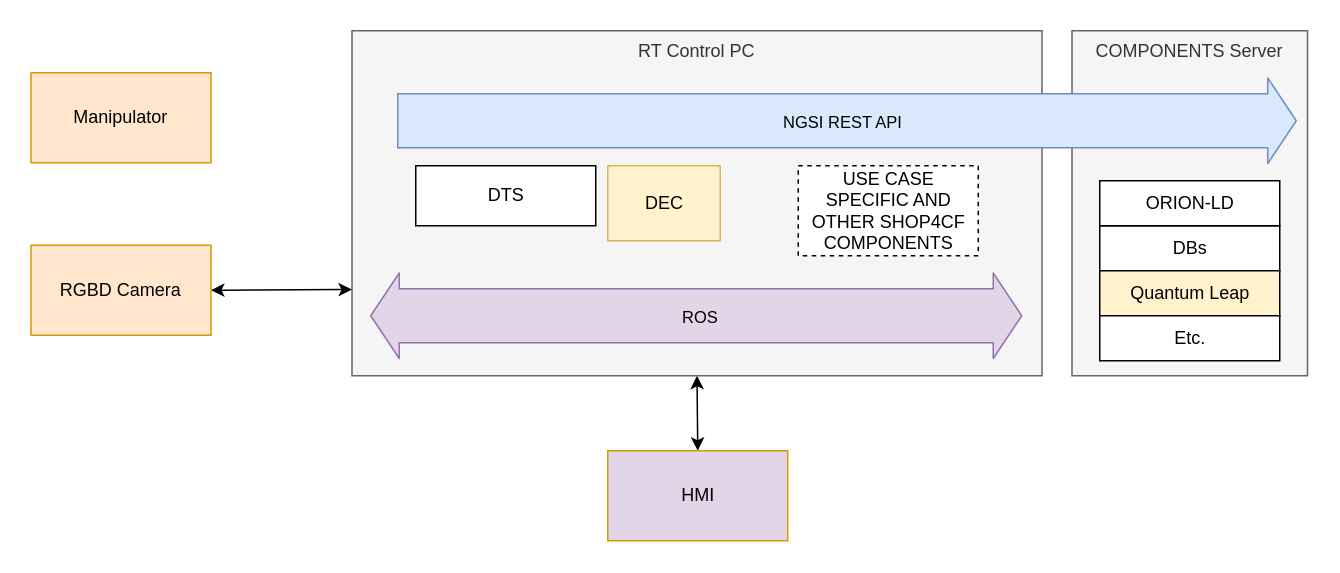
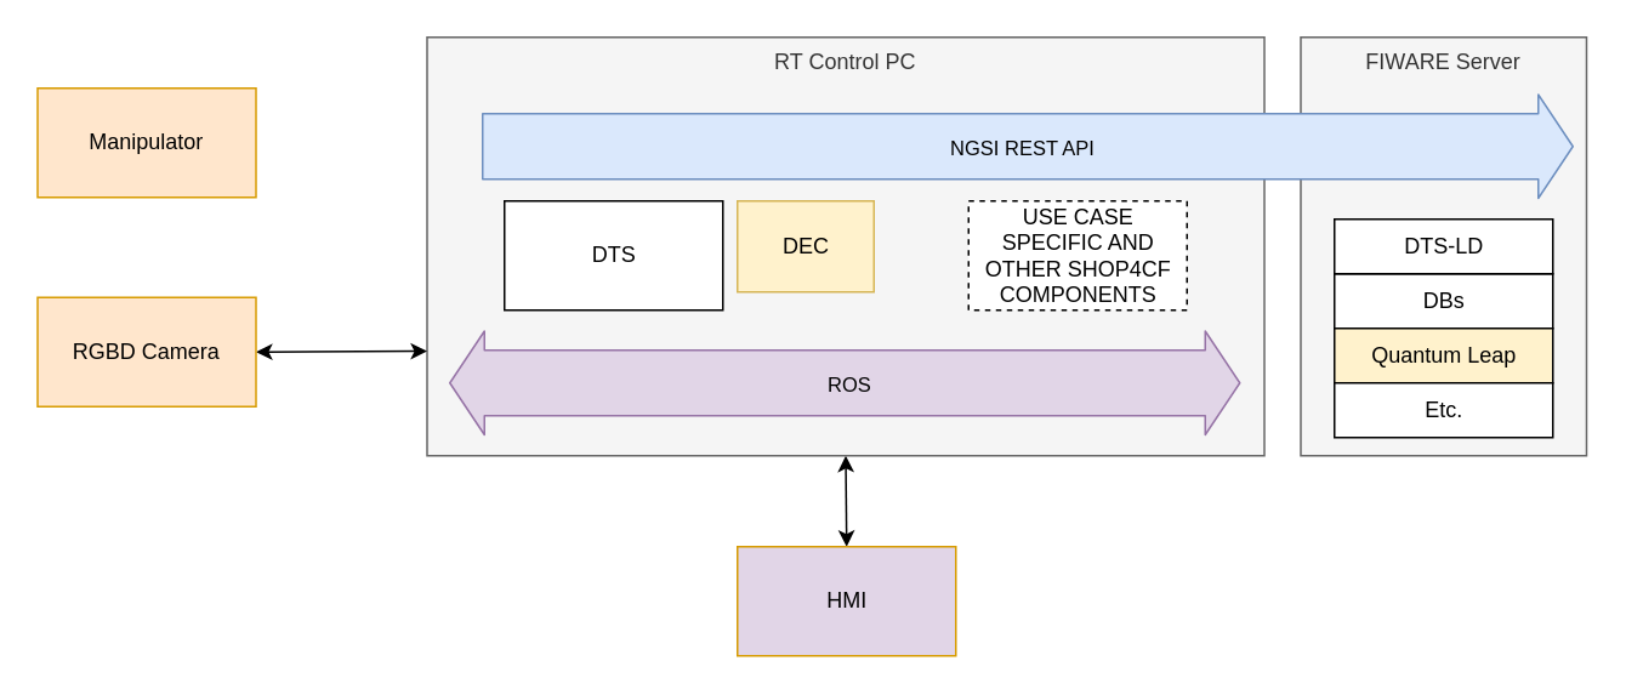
  <mxCell id="0" />
  <mxCell id="1" parent="0" />
- <mxCell id="2" value="COMPONENTS Server" style="rounded=0;whiteSpace=wrap;html=1;verticalAlign=top;fillColor=#f5f5f5;fontColor=#333333;strokeColor=#666666;" parent="1" vertex="1"><mxGeometry x="714" y="20" width="157" height="230" as="geometry" /></mxCell>
+ <mxCell id="2" value="FIWARE Server" style="rounded=0;whiteSpace=wrap;html=1;verticalAlign=top;fillColor=#f5f5f5;fontColor=#333333;strokeColor=#666666;" parent="1" vertex="1"><mxGeometry x="714" y="20" width="157" height="230" as="geometry" /></mxCell>
  <mxCell id="3" value="Manipulator" style="rounded=0;whiteSpace=wrap;html=1;fillColor=#ffe6cc;strokeColor=#d79b00;" parent="1" vertex="1"><mxGeometry x="20" y="48" width="120" height="60" as="geometry" /></mxCell>
  <mxCell id="4" style="edgeStyle=none;html=1;exitX=0.5;exitY=1;exitDx=0;exitDy=0;entryX=0.5;entryY=0;entryDx=0;entryDy=0;startArrow=classic;startFill=1;endSize=6;fillColor=default;" parent="1" source="5" target="19" edge="1"><mxGeometry relative="1" as="geometry" /></mxCell>
  <mxCell id="5" value="RT Control PC" style="rounded=0;whiteSpace=wrap;html=1;verticalAlign=top;fillColor=#f5f5f5;fontColor=#333333;strokeColor=#666666;" parent="1" vertex="1"><mxGeometry x="234" y="20" width="460" height="230" as="geometry" /></mxCell>
- <mxCell id="6" value="DTS" style="whiteSpace=wrap;html=1;" parent="1" vertex="1"><mxGeometry x="276.5" y="110" width="120" height="40" as="geometry" /></mxCell>
+ <mxCell id="6" value="DTS" style="whiteSpace=wrap;html=1;" parent="1" vertex="1"><mxGeometry x="276.5" y="110" width="120" height="60" as="geometry" /></mxCell>
  <mxCell id="7" value="DEC" style="whiteSpace=wrap;html=1;fillColor=#fff2cc;strokeColor=#d6b656;" parent="1" vertex="1"><mxGeometry x="404.5" y="110" width="75" height="50" as="geometry" /></mxCell>
  <mxCell id="8" value="" style="shape=flexArrow;endArrow=classic;startArrow=classic;html=1;endWidth=20;endSize=6;width=36;fillColor=#e1d5e7;strokeColor=#9673a6;" parent="1" edge="1"><mxGeometry width="100" height="100" relative="1" as="geometry"><mxPoint x="246" y="210" as="sourcePoint" /><mxPoint x="681" y="210" as="targetPoint" /></mxGeometry></mxCell>
  <mxCell id="9" value="ROS" style="edgeLabel;html=1;align=center;verticalAlign=middle;resizable=0;points=[];labelBackgroundColor=none;" parent="8" vertex="1" connectable="0"><mxGeometry x="-0.062" y="-3" relative="1" as="geometry"><mxPoint x="15" y="-3" as="offset" /></mxGeometry></mxCell>
  <mxCell id="10" value="USE CASE SPECIFIC AND OTHER SHOP4CF COMPONENTS" style="whiteSpace=wrap;html=1;dashed=1;" parent="1" vertex="1"><mxGeometry x="531.5" y="110" width="120" height="60" as="geometry" /></mxCell>
  <mxCell id="11" value="" style="shape=flexArrow;endArrow=classic;startArrow=none;html=1;endWidth=20;endSize=6;width=36;startFill=0;fillColor=#dae8fc;strokeColor=#6c8ebf;" parent="1" edge="1"><mxGeometry width="100" height="100" relative="1" as="geometry"><mxPoint x="264" y="80" as="sourcePoint" /><mxPoint x="864" y="80" as="targetPoint" /></mxGeometry></mxCell>
  <mxCell id="12" value="NGSI REST API" style="edgeLabel;html=1;align=center;verticalAlign=middle;resizable=0;points=[];labelBackgroundColor=none;" parent="11" vertex="1" connectable="0"><mxGeometry x="-0.062" y="-3" relative="1" as="geometry"><mxPoint x="15" y="-3" as="offset" /></mxGeometry></mxCell>
  <mxCell id="13" value="DBs" style="whiteSpace=wrap;html=1;" parent="1" vertex="1"><mxGeometry x="732.5" y="150" width="120" height="30" as="geometry" /></mxCell>
- <mxCell id="14" value="ORION-LD" style="whiteSpace=wrap;html=1;" parent="1" vertex="1"><mxGeometry x="732.5" y="120" width="120" height="30" as="geometry" /></mxCell>
+ <mxCell id="14" value="DTS-LD" style="whiteSpace=wrap;html=1;" parent="1" vertex="1"><mxGeometry x="732.5" y="120" width="120" height="30" as="geometry" /></mxCell>
  <mxCell id="15" value="Quantum Leap" style="whiteSpace=wrap;html=1;fillColor=#fff2cc;" parent="1" vertex="1"><mxGeometry x="732.5" y="180" width="120" height="30" as="geometry" /></mxCell>
  <mxCell id="16" value="Etc." style="whiteSpace=wrap;html=1;" parent="1" vertex="1"><mxGeometry x="732.5" y="210" width="120" height="30" as="geometry" /></mxCell>
  <mxCell id="17" style="edgeStyle=none;html=1;entryX=0;entryY=0.75;entryDx=0;entryDy=0;startArrow=classic;startFill=1;endSize=6;fillColor=default;exitX=1;exitY=0.5;exitDx=0;exitDy=0;" parent="1" source="18" target="5" edge="1"><mxGeometry relative="1" as="geometry" /></mxCell>
  <mxCell id="18" value="RGBD Camera&lt;span style=&quot;color: rgba(0, 0, 0, 0); font-family: monospace; font-size: 0px; text-align: start;&quot;&gt;%3CmxGraphModel%3E%3Croot%3E%3CmxCell%20id%3D%220%22%2F%3E%3CmxCell%20id%3D%221%22%20parent%3D%220%22%2F%3E%3CmxCell%20id%3D%222%22%20value%3D%22Manipulator%22%20style%3D%22rounded%3D0%3BwhiteSpace%3Dwrap%3Bhtml%3D1%3BfillColor%3D%23ffe6cc%3BstrokeColor%3D%23d79b00%3B%22%20vertex%3D%221%22%20parent%3D%221%22%3E%3CmxGeometry%20x%3D%2276%22%20y%3D%22188%22%20width%3D%22120%22%20height%3D%2260%22%20as%3D%22geometry%22%2F%3E%3C%2FmxCell%3E%3C%2Froot%3E%3C%2FmxGraphModel%3E&lt;/span&gt;&lt;span style=&quot;color: rgba(0, 0, 0, 0); font-family: monospace; font-size: 0px; text-align: start;&quot;&gt;%3CmxGraphModel%3E%3Croot%3E%3CmxCell%20id%3D%220%22%2F%3E%3CmxCell%20id%3D%221%22%20parent%3D%220%22%2F%3E%3CmxCell%20id%3D%222%22%20value%3D%22Manipulator%22%20style%3D%22rounded%3D0%3BwhiteSpace%3Dwrap%3Bhtml%3D1%3BfillColor%3D%23ffe6cc%3BstrokeColor%3D%23d79b00%3B%22%20vertex%3D%221%22%20parent%3D%221%22%3E%3CmxGeometry%20x%3D%2276%22%20y%3D%22188%22%20width%3D%22120%22%20height%3D%2260%22%20as%3D%22geometry%22%2F%3E%3C%2FmxCell%3E%3C%2Froot%3E%3C%2FmxGraphModel%3E&lt;/span&gt;" style="rounded=0;whiteSpace=wrap;html=1;fillColor=#ffe6cc;strokeColor=#d79b00;" parent="1" vertex="1"><mxGeometry x="20" y="163" width="120" height="60" as="geometry" /></mxCell>
  <mxCell id="19" value="HMI" style="rounded=0;whiteSpace=wrap;html=1;fillColor=#e1d5e7;strokeColor=#d79b00;" parent="1" vertex="1"><mxGeometry x="404.5" y="300" width="120" height="60" as="geometry" /></mxCell>
